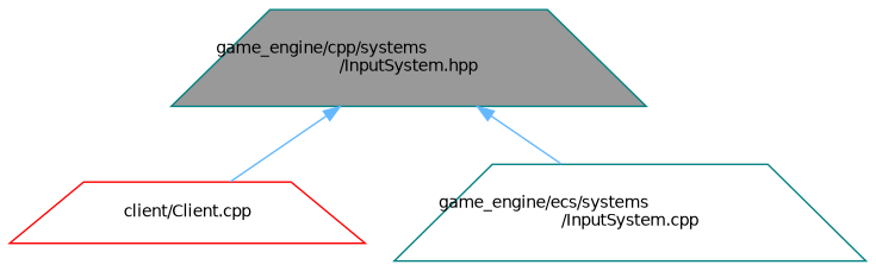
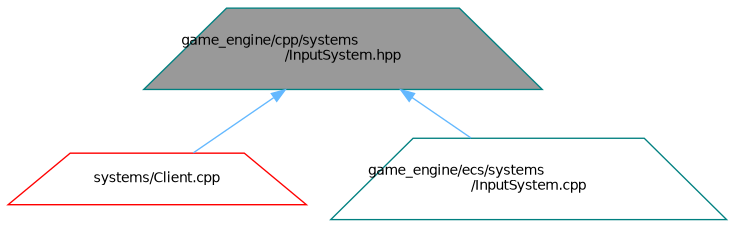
  digraph {
    node [color=teal fillcolor=white fontname=Helvetica fontsize=10 shape=trapezium style=filled]
    edge [color=steelblue1 dir=back fontname=Helvetica fontsize=10 labelfontname=Helvetica labelfontsize=10 style=solid]
    n1 [fillcolor=grey60 fontcolor=black height=0.2 label="game_engine/cpp/systems\l/InputSystem.hpp" width=0.4]
-   n2 [color=red height=0.2 label="client/Client.cpp" width=0.4]
+   n2 [color=red height=0.2 label="systems/Client.cpp" width=0.4]
    n3 [height=0.2 label="game_engine/ecs/systems\l/InputSystem.cpp" width=0.4]
    n1 -> n2
    n1 -> n3
  }
